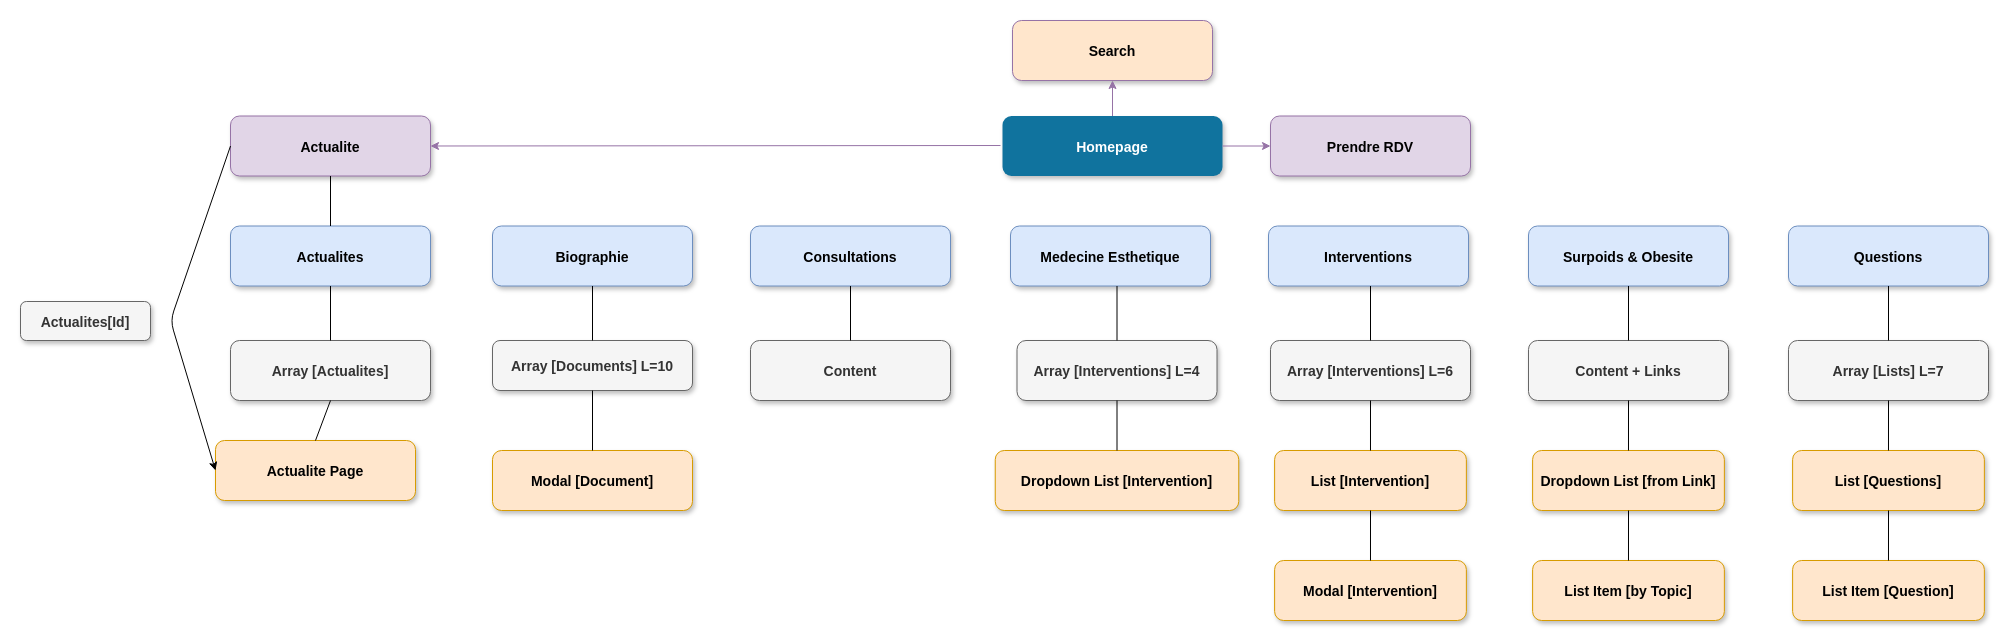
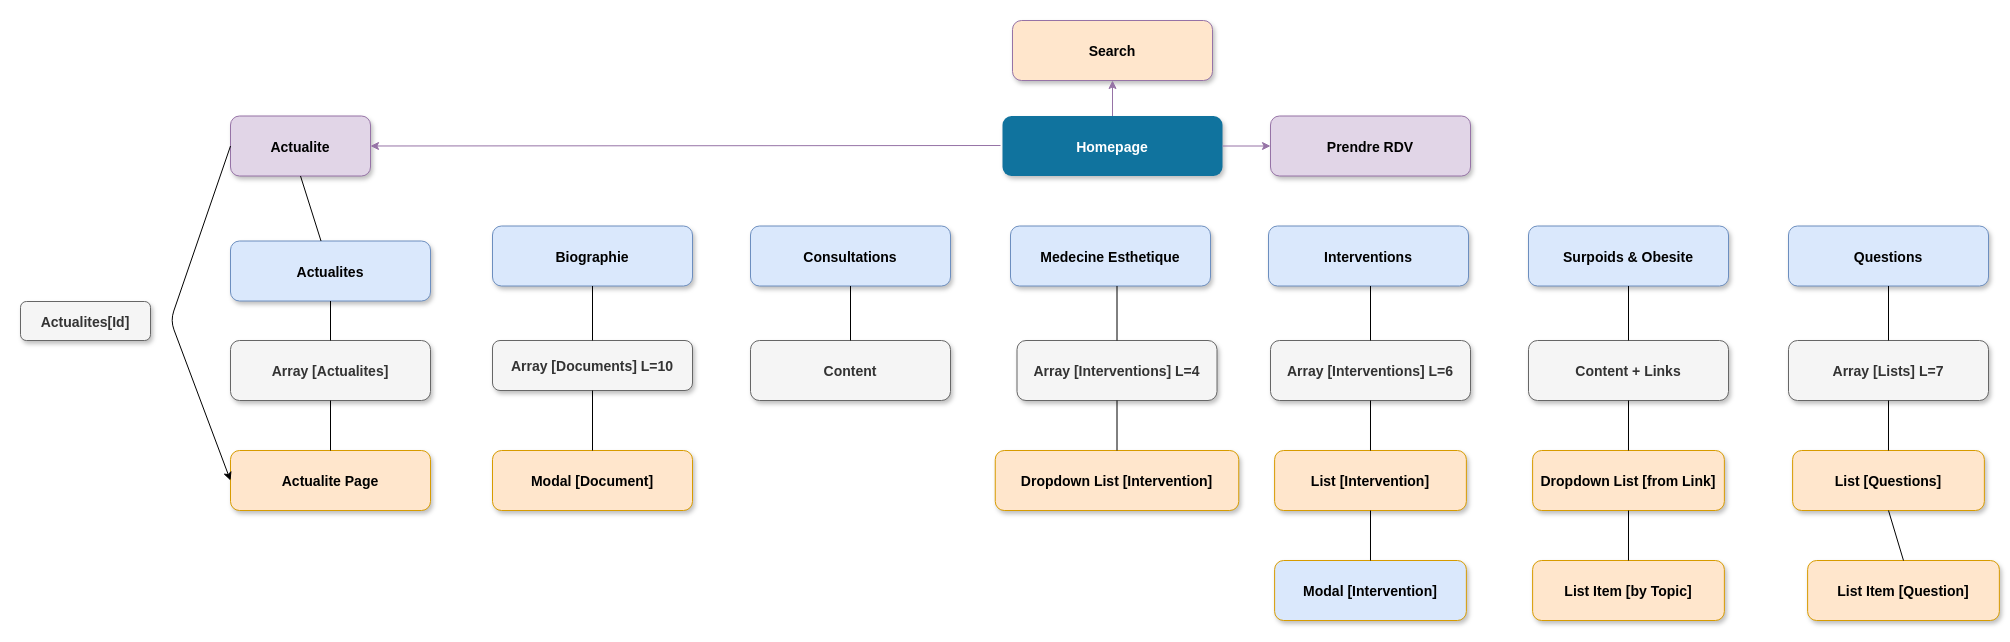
  <mxCell id="0" />
  <mxCell id="1" parent="0" />
  <mxCell id="2" value="Homepage" style="rounded=1;fillColor=#10739E;strokeColor=none;shadow=1;gradientColor=none;fontStyle=1;fontColor=#FFFFFF;fontSize=14;" parent="1" vertex="1"><mxGeometry x="1002" y="115.5" width="220" height="60" as="geometry" /></mxCell>
- <mxCell id="3" value="Actualites" style="rounded=1;fillColor=#dae8fc;strokeColor=#6c8ebf;shadow=1;fontStyle=1;fontSize=14;" parent="1" vertex="1"><mxGeometry x="230" y="225.5" width="200" height="60" as="geometry" /></mxCell>
+ <mxCell id="3" value="Actualites" style="rounded=1;fillColor=#dae8fc;strokeColor=#6c8ebf;shadow=1;fontStyle=1;fontSize=14;" parent="1" vertex="1"><mxGeometry x="230" y="240.5" width="200" height="60" as="geometry" /></mxCell>
  <mxCell id="4" value="Biographie" style="rounded=1;fillColor=#dae8fc;strokeColor=#6c8ebf;shadow=1;fontStyle=1;fontSize=14;" parent="1" vertex="1"><mxGeometry x="492" y="225.5" width="200" height="60" as="geometry" /></mxCell>
  <mxCell id="5" value="Consultations" style="rounded=1;fillColor=#dae8fc;strokeColor=#6c8ebf;shadow=1;fontStyle=1;fontSize=14;" parent="1" vertex="1"><mxGeometry x="750" y="225.5" width="200" height="60" as="geometry" /></mxCell>
  <mxCell id="6" value="Medecine Esthetique" style="rounded=1;fillColor=#dae8fc;strokeColor=#6c8ebf;shadow=1;fontStyle=1;fontSize=14;" vertex="1" parent="1"><mxGeometry x="1010" y="225.5" width="200" height="60" as="geometry" /></mxCell>
- <mxCell id="7" value="Actualite" style="rounded=1;shadow=1;fontStyle=1;fontSize=14;fillColor=#e1d5e7;strokeColor=#9673a6;" vertex="1" parent="1"><mxGeometry x="230" y="115.5" width="200" height="60" as="geometry" /></mxCell>
+ <mxCell id="7" value="Actualite" style="rounded=1;shadow=1;fontStyle=1;fontSize=14;fillColor=#e1d5e7;strokeColor=#9673a6;" vertex="1" parent="1"><mxGeometry x="230" y="115.5" width="140" height="60" as="geometry" /></mxCell>
  <mxCell id="8" value="Interventions" style="rounded=1;fillColor=#dae8fc;strokeColor=#6c8ebf;shadow=1;fontStyle=1;fontSize=14;" vertex="1" parent="1"><mxGeometry x="1268" y="225.5" width="200" height="60" as="geometry" /></mxCell>
  <mxCell id="9" value="Surpoids &amp; Obesite" style="rounded=1;fillColor=#dae8fc;strokeColor=#6c8ebf;shadow=1;fontStyle=1;fontSize=14;" vertex="1" parent="1"><mxGeometry x="1528" y="225.5" width="200" height="60" as="geometry" /></mxCell>
  <mxCell id="10" value="Questions" style="rounded=1;fillColor=#dae8fc;strokeColor=#6c8ebf;shadow=1;fontStyle=1;fontSize=14;" vertex="1" parent="1"><mxGeometry x="1788" y="225.5" width="200" height="60" as="geometry" /></mxCell>
  <mxCell id="11" value="Array [Actualites]" style="rounded=1;shadow=1;fontStyle=1;fontSize=14;fillColor=#f5f5f5;strokeColor=#666666;fontColor=#333333;" vertex="1" parent="1"><mxGeometry x="230" y="340" width="200" height="60" as="geometry" /></mxCell>
- <mxCell id="12" value="Actualite Page" style="rounded=1;shadow=1;fontStyle=1;fontSize=14;fillColor=#ffe6cc;strokeColor=#d79b00;" vertex="1" parent="1"><mxGeometry x="215" y="440" width="200" height="60" as="geometry" /></mxCell>
+ <mxCell id="12" value="Actualite Page" style="rounded=1;shadow=1;fontStyle=1;fontSize=14;fillColor=#ffe6cc;strokeColor=#d79b00;" vertex="1" parent="1"><mxGeometry x="230" y="450" width="200" height="60" as="geometry" /></mxCell>
  <mxCell id="13" value="" style="endArrow=none;html=1;entryX=0.5;entryY=1;entryDx=0;entryDy=0;" edge="1" parent="1" source="3" target="7"><mxGeometry width="50" height="50" relative="1" as="geometry"><mxPoint x="770" y="510" as="sourcePoint" /><mxPoint x="820" y="460" as="targetPoint" /></mxGeometry></mxCell>
  <mxCell id="14" value="" style="endArrow=none;html=1;entryX=0.5;entryY=1;entryDx=0;entryDy=0;exitX=0.5;exitY=0;exitDx=0;exitDy=0;" edge="1" parent="1" source="11" target="3"><mxGeometry width="50" height="50" relative="1" as="geometry"><mxPoint y="235.5" as="sourcePoint" x="340" /><mxPoint y="185.5" as="targetPoint" x="340" /><Array as="points" /></mxGeometry></mxCell>
  <mxCell id="15" value="" style="endArrow=none;html=1;entryX=0.5;entryY=1;entryDx=0;entryDy=0;exitX=0.5;exitY=0;exitDx=0;exitDy=0;" edge="1" parent="1" source="12" target="11"><mxGeometry width="50" height="50" relative="1" as="geometry"><mxPoint x="350" y="245.5" as="sourcePoint" /><mxPoint x="350" y="195.5" as="targetPoint" /></mxGeometry></mxCell>
  <mxCell id="16" value="" style="endArrow=classic;html=1;exitX=0;exitY=0.5;exitDx=0;exitDy=0;entryX=0;entryY=0.5;entryDx=0;entryDy=0;" edge="1" parent="1" source="7" target="12"><mxGeometry width="50" height="50" relative="1" as="geometry"><mxPoint x="490" y="590" as="sourcePoint" /><mxPoint x="710" y="460" as="targetPoint" /><Array as="points"><mxPoint x="170" y="320" /></Array></mxGeometry></mxCell>
  <mxCell id="17" value="Actualites[Id]" style="rounded=1;shadow=1;fontStyle=1;fontSize=14;fillColor=#f5f5f5;strokeColor=#666666;fontColor=#333333;" vertex="1" parent="1"><mxGeometry x="20" y="301" width="130" height="39" as="geometry" /></mxCell>
  <mxCell id="18" value="Array [Documents] L=10" style="rounded=1;shadow=1;fontStyle=1;fontSize=14;fillColor=#f5f5f5;strokeColor=#666666;fontColor=#333333;" vertex="1" parent="1"><mxGeometry x="492" y="340" width="200" height="50" as="geometry" /></mxCell>
  <mxCell id="19" value="Modal [Document]" style="rounded=1;shadow=1;fontStyle=1;fontSize=14;fillColor=#ffe6cc;strokeColor=#d79b00;" vertex="1" parent="1"><mxGeometry x="492" y="450" width="200" height="60" as="geometry" /></mxCell>
  <mxCell id="20" value="" style="endArrow=none;html=1;entryX=0.5;entryY=1;entryDx=0;entryDy=0;exitX=0.5;exitY=0;exitDx=0;exitDy=0;" edge="1" parent="1" source="18"><mxGeometry width="50" height="50" relative="1" as="geometry"><mxPoint x="602" y="235.5" as="sourcePoint" /><mxPoint x="592" y="285.5" as="targetPoint" /><Array as="points" /></mxGeometry></mxCell>
  <mxCell id="21" value="" style="endArrow=none;html=1;entryX=0.5;entryY=1;entryDx=0;entryDy=0;exitX=0.5;exitY=0;exitDx=0;exitDy=0;" edge="1" parent="1" source="19" target="18"><mxGeometry width="50" height="50" relative="1" as="geometry"><mxPoint x="612" y="245.5" as="sourcePoint" /><mxPoint x="612" y="195.5" as="targetPoint" /></mxGeometry></mxCell>
  <mxCell id="22" value="" style="endArrow=classic;html=1;entryX=1;entryY=0.5;entryDx=0;entryDy=0;fillColor=#e1d5e7;strokeColor=#9673a6;" edge="1" parent="1" target="7"><mxGeometry width="50" height="50" relative="1" as="geometry"><mxPoint x="1000" y="145" as="sourcePoint" /><mxPoint x="880" y="300" as="targetPoint" /></mxGeometry></mxCell>
  <mxCell id="23" value="Search" style="rounded=1;shadow=1;fontStyle=1;fontSize=14;fillColor=#ffe6cc;strokeColor=#9673a6;" vertex="1" parent="1"><mxGeometry x="1012" y="20" width="200" height="60" as="geometry" /></mxCell>
  <mxCell id="24" value="" style="endArrow=classic;html=1;entryX=0.5;entryY=1;entryDx=0;entryDy=0;fillColor=#e1d5e7;strokeColor=#9673a6;exitX=0.5;exitY=0;exitDx=0;exitDy=0;" edge="1" parent="1" source="2" target="23"><mxGeometry width="50" height="50" relative="1" as="geometry"><mxPoint x="1010" y="155" as="sourcePoint" /><mxPoint x="440" y="155.5" as="targetPoint" /></mxGeometry></mxCell>
  <mxCell id="25" value="Prendre RDV" style="rounded=1;shadow=1;fontStyle=1;fontSize=14;fillColor=#e1d5e7;strokeColor=#9673a6;" vertex="1" parent="1"><mxGeometry x="1270" y="115.5" width="200" height="60" as="geometry" /></mxCell>
  <mxCell id="26" value="" style="endArrow=classic;html=1;fillColor=#e1d5e7;strokeColor=#9673a6;exitX=1;exitY=0.5;exitDx=0;exitDy=0;entryX=0;entryY=0.5;entryDx=0;entryDy=0;" edge="1" parent="1" source="2" target="25"><mxGeometry width="50" height="50" relative="1" as="geometry"><mxPoint x="1450" y="120" as="sourcePoint" /><mxPoint x="1340" y="-20" as="targetPoint" /></mxGeometry></mxCell>
  <mxCell id="27" value="Content" style="rounded=1;shadow=1;fontStyle=1;fontSize=14;fillColor=#f5f5f5;strokeColor=#666666;fontColor=#333333;" vertex="1" parent="1"><mxGeometry x="750" y="340" width="200" height="60" as="geometry" /></mxCell>
  <mxCell id="28" value="" style="endArrow=none;html=1;entryX=0.5;entryY=1;entryDx=0;entryDy=0;exitX=0.5;exitY=0;exitDx=0;exitDy=0;" edge="1" parent="1" source="27"><mxGeometry width="50" height="50" relative="1" as="geometry"><mxPoint x="860" y="235.5" as="sourcePoint" /><mxPoint x="850" y="285.5" as="targetPoint" /><Array as="points" /></mxGeometry></mxCell>
  <mxCell id="29" value="Array [Interventions] L=4" style="rounded=1;shadow=1;fontStyle=1;fontSize=14;fillColor=#f5f5f5;strokeColor=#666666;fontColor=#333333;" vertex="1" parent="1"><mxGeometry x="1016.5" y="340" width="200" height="60" as="geometry" /></mxCell>
  <mxCell id="30" value="" style="endArrow=none;html=1;entryX=0.5;entryY=1;entryDx=0;entryDy=0;exitX=0.5;exitY=0;exitDx=0;exitDy=0;" edge="1" parent="1" source="29"><mxGeometry width="50" height="50" relative="1" as="geometry"><mxPoint x="1126.5" y="235.5" as="sourcePoint" /><mxPoint x="1116.5" y="285.5" as="targetPoint" /><Array as="points" /></mxGeometry></mxCell>
  <mxCell id="31" value="Dropdown List [Intervention]" style="rounded=1;shadow=1;fontStyle=1;fontSize=14;fillColor=#ffe6cc;strokeColor=#d79b00;" vertex="1" parent="1"><mxGeometry x="994.75" y="450" width="243.5" height="60" as="geometry" /></mxCell>
  <mxCell id="32" value="" style="endArrow=none;html=1;entryX=0.5;entryY=1;entryDx=0;entryDy=0;exitX=0.5;exitY=0;exitDx=0;exitDy=0;" edge="1" parent="1" source="31"><mxGeometry width="50" height="50" relative="1" as="geometry"><mxPoint x="1136.5" y="245.5" as="sourcePoint" /><mxPoint x="1116.5" y="400" as="targetPoint" /></mxGeometry></mxCell>
  <mxCell id="33" value="Array [Interventions] L=6" style="rounded=1;shadow=1;fontStyle=1;fontSize=14;fillColor=#f5f5f5;strokeColor=#666666;fontColor=#333333;" vertex="1" parent="1"><mxGeometry x="1270" y="340" width="200" height="60" as="geometry" /></mxCell>
  <mxCell id="34" value="" style="endArrow=none;html=1;entryX=0.5;entryY=1;entryDx=0;entryDy=0;exitX=0.5;exitY=0;exitDx=0;exitDy=0;" edge="1" parent="1" source="33"><mxGeometry width="50" height="50" relative="1" as="geometry"><mxPoint x="1380" y="235.5" as="sourcePoint" /><mxPoint x="1370" y="285.5" as="targetPoint" /><Array as="points" /></mxGeometry></mxCell>
  <mxCell id="35" value="List [Intervention]" style="rounded=1;shadow=1;fontStyle=1;fontSize=14;fillColor=#ffe6cc;strokeColor=#d79b00;" vertex="1" parent="1"><mxGeometry x="1274.12" y="450" width="191.75" height="60" as="geometry" /></mxCell>
  <mxCell id="36" value="" style="endArrow=none;html=1;entryX=0.5;entryY=1;entryDx=0;entryDy=0;exitX=0.5;exitY=0;exitDx=0;exitDy=0;" edge="1" parent="1" source="35"><mxGeometry width="50" height="50" relative="1" as="geometry"><mxPoint x="1390" y="245.5" as="sourcePoint" /><mxPoint x="1370" y="400" as="targetPoint" /></mxGeometry></mxCell>
- <mxCell id="37" value="Modal [Intervention]" style="rounded=1;shadow=1;fontStyle=1;fontSize=14;fillColor=#ffe6cc;strokeColor=#d79b00;" vertex="1" parent="1"><mxGeometry x="1274.12" y="560" width="191.75" height="60" as="geometry" /></mxCell>
+ <mxCell id="37" value="Modal [Intervention]" style="rounded=1;shadow=1;fontStyle=1;fontSize=14;fillColor=#dae8fc;strokeColor=#d79b00;" vertex="1" parent="1"><mxGeometry x="1274.12" y="560" width="191.75" height="60" as="geometry" /></mxCell>
  <mxCell id="38" value="" style="endArrow=none;html=1;entryX=0.5;entryY=1;entryDx=0;entryDy=0;exitX=0.5;exitY=0;exitDx=0;exitDy=0;" edge="1" parent="1" source="37"><mxGeometry width="50" height="50" relative="1" as="geometry"><mxPoint x="1390" y="355.5" as="sourcePoint" /><mxPoint x="1370" y="510" as="targetPoint" /></mxGeometry></mxCell>
  <mxCell id="39" value="Content + Links" style="rounded=1;shadow=1;fontStyle=1;fontSize=14;fillColor=#f5f5f5;strokeColor=#666666;fontColor=#333333;" vertex="1" parent="1"><mxGeometry x="1528" y="340" width="200" height="60" as="geometry" /></mxCell>
  <mxCell id="40" value="" style="endArrow=none;html=1;entryX=0.5;entryY=1;entryDx=0;entryDy=0;exitX=0.5;exitY=0;exitDx=0;exitDy=0;" edge="1" parent="1" source="39"><mxGeometry width="50" height="50" relative="1" as="geometry"><mxPoint x="1638" y="235.5" as="sourcePoint" /><mxPoint x="1628" y="285.5" as="targetPoint" /><Array as="points" /></mxGeometry></mxCell>
  <mxCell id="41" value="Dropdown List [from Link]" style="rounded=1;shadow=1;fontStyle=1;fontSize=14;fillColor=#ffe6cc;strokeColor=#d79b00;" vertex="1" parent="1"><mxGeometry x="1532.12" y="450" width="191.75" height="60" as="geometry" /></mxCell>
  <mxCell id="42" value="" style="endArrow=none;html=1;entryX=0.5;entryY=1;entryDx=0;entryDy=0;exitX=0.5;exitY=0;exitDx=0;exitDy=0;" edge="1" parent="1" source="41"><mxGeometry width="50" height="50" relative="1" as="geometry"><mxPoint x="1648" y="245.5" as="sourcePoint" /><mxPoint x="1628" y="400" as="targetPoint" /></mxGeometry></mxCell>
  <mxCell id="43" value="List Item [by Topic]" style="rounded=1;shadow=1;fontStyle=1;fontSize=14;fillColor=#ffe6cc;strokeColor=#d79b00;" vertex="1" parent="1"><mxGeometry x="1532.12" y="560" width="191.75" height="60" as="geometry" /></mxCell>
  <mxCell id="44" value="" style="endArrow=none;html=1;entryX=0.5;entryY=1;entryDx=0;entryDy=0;exitX=0.5;exitY=0;exitDx=0;exitDy=0;" edge="1" parent="1" source="43"><mxGeometry width="50" height="50" relative="1" as="geometry"><mxPoint x="1648" y="355.5" as="sourcePoint" /><mxPoint x="1628" y="510" as="targetPoint" /></mxGeometry></mxCell>
  <mxCell id="45" value="Array [Lists] L=7" style="rounded=1;shadow=1;fontStyle=1;fontSize=14;fillColor=#f5f5f5;strokeColor=#666666;fontColor=#333333;" vertex="1" parent="1"><mxGeometry x="1788" y="340" width="200" height="60" as="geometry" /></mxCell>
  <mxCell id="46" value="" style="endArrow=none;html=1;entryX=0.5;entryY=1;entryDx=0;entryDy=0;exitX=0.5;exitY=0;exitDx=0;exitDy=0;" edge="1" parent="1" source="45"><mxGeometry width="50" height="50" relative="1" as="geometry"><mxPoint x="1898" y="235.5" as="sourcePoint" /><mxPoint x="1888" y="285.5" as="targetPoint" /><Array as="points" /></mxGeometry></mxCell>
  <mxCell id="47" value="List [Questions]" style="rounded=1;shadow=1;fontStyle=1;fontSize=14;fillColor=#ffe6cc;strokeColor=#d79b00;" vertex="1" parent="1"><mxGeometry x="1792.12" y="450" width="191.75" height="60" as="geometry" /></mxCell>
  <mxCell id="48" value="" style="endArrow=none;html=1;entryX=0.5;entryY=1;entryDx=0;entryDy=0;exitX=0.5;exitY=0;exitDx=0;exitDy=0;" edge="1" parent="1" source="47"><mxGeometry width="50" height="50" relative="1" as="geometry"><mxPoint x="1908" y="245.5" as="sourcePoint" /><mxPoint x="1888" y="400" as="targetPoint" /></mxGeometry></mxCell>
- <mxCell id="49" value="List Item [Question]" style="rounded=1;shadow=1;fontStyle=1;fontSize=14;fillColor=#ffe6cc;strokeColor=#d79b00;" vertex="1" parent="1"><mxGeometry x="1792.12" y="560" width="191.75" height="60" as="geometry" /></mxCell>
+ <mxCell id="49" value="List Item [Question]" style="rounded=1;shadow=1;fontStyle=1;fontSize=14;fillColor=#ffe6cc;strokeColor=#d79b00;" vertex="1" parent="1"><mxGeometry x="1807.12" y="560" width="191.75" height="60" as="geometry" /></mxCell>
  <mxCell id="50" value="" style="endArrow=none;html=1;entryX=0.5;entryY=1;entryDx=0;entryDy=0;exitX=0.5;exitY=0;exitDx=0;exitDy=0;" edge="1" parent="1" source="49"><mxGeometry width="50" height="50" relative="1" as="geometry"><mxPoint x="1908" y="355.5" as="sourcePoint" /><mxPoint x="1888" y="510" as="targetPoint" /></mxGeometry></mxCell>
